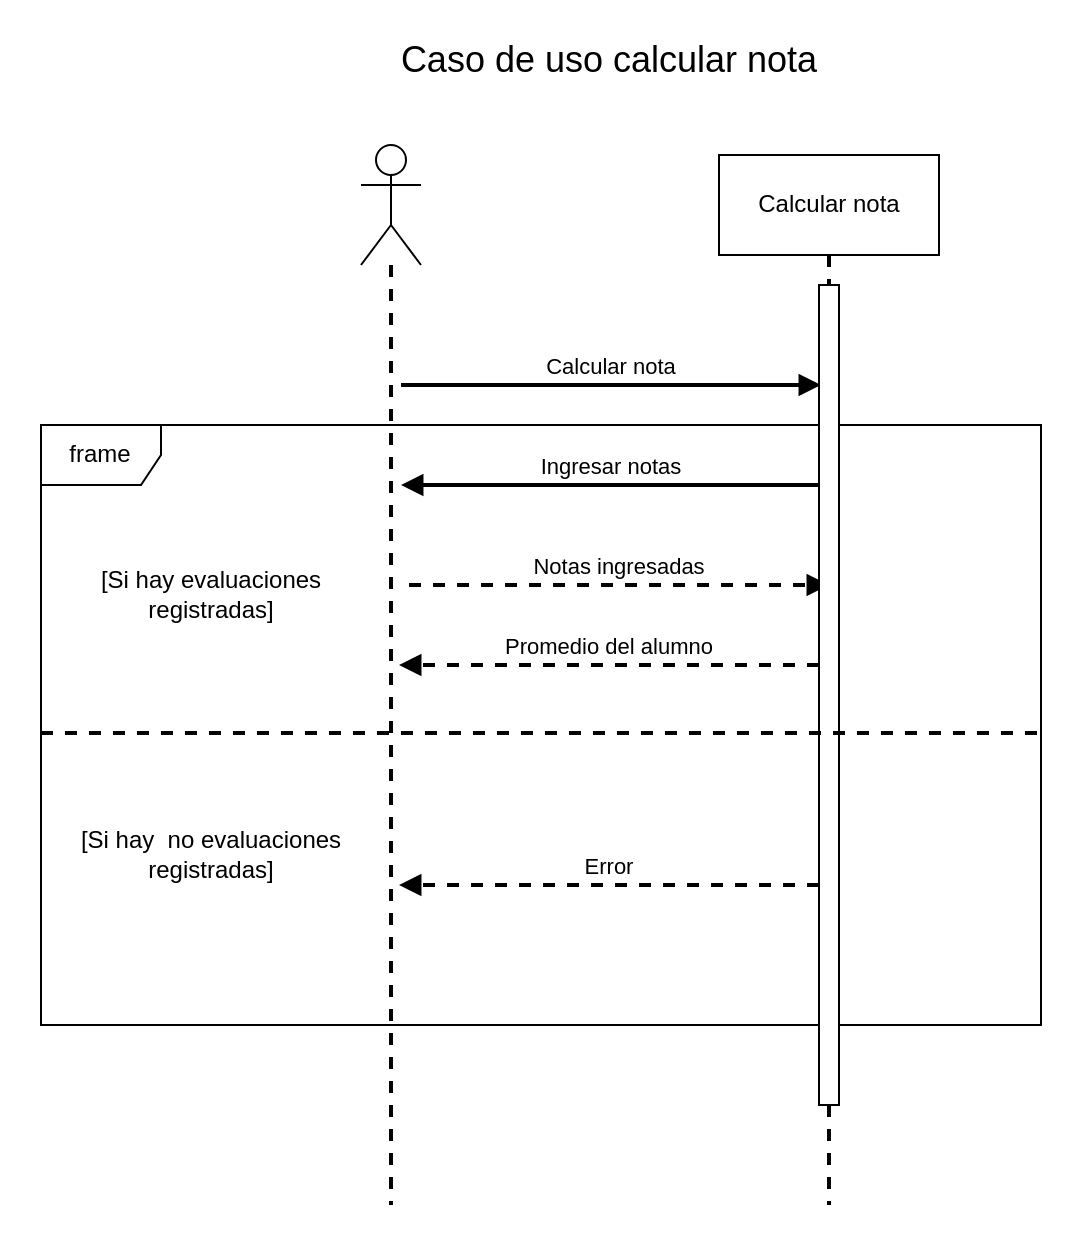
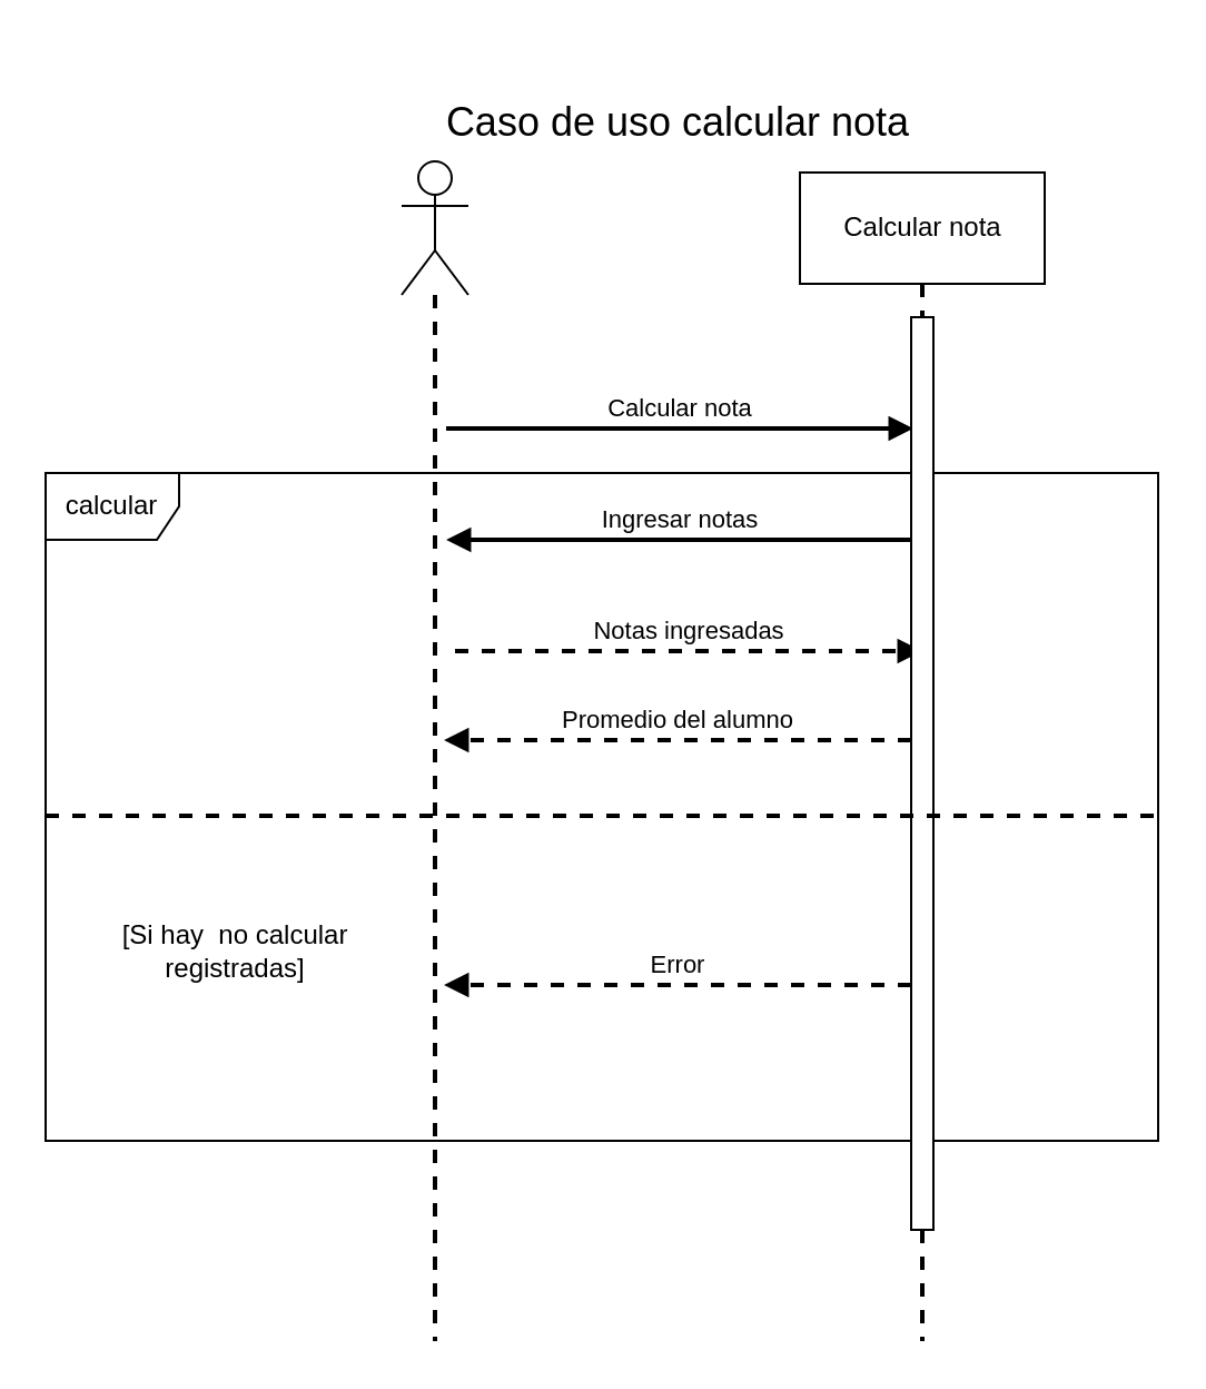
  <mxCell id="0" />
  <mxCell id="1" parent="0" />
- <mxCell id="2" value="frame" style="shape=umlFrame;whiteSpace=wrap;html=1;" parent="1" vertex="1"><mxGeometry x="20" y="212" width="500" height="300" as="geometry" /></mxCell>
+ <mxCell id="2" value="calcular" style="shape=umlFrame;whiteSpace=wrap;html=1;" parent="1" vertex="1"><mxGeometry x="20" y="212" width="500" height="300" as="geometry" /></mxCell>
  <mxCell id="3" style="edgeStyle=orthogonalEdgeStyle;rounded=0;orthogonalLoop=1;jettySize=auto;html=1;dashed=1;endArrow=none;endFill=0;strokeWidth=2;" parent="1" source="4" edge="1"><mxGeometry relative="1" as="geometry"><mxPoint x="195" y="602" as="targetPoint" /></mxGeometry></mxCell>
  <mxCell id="4" value="" style="shape=umlActor;verticalLabelPosition=bottom;labelBackgroundColor=#ffffff;verticalAlign=top;html=1;" parent="1" vertex="1"><mxGeometry x="180" y="72" width="30" height="60" as="geometry" /></mxCell>
  <mxCell id="5" style="edgeStyle=orthogonalEdgeStyle;rounded=0;orthogonalLoop=1;jettySize=auto;html=1;dashed=1;endArrow=none;endFill=0;strokeWidth=2;" parent="1" source="11" edge="1"><mxGeometry relative="1" as="geometry"><mxPoint x="414" y="602" as="targetPoint" /></mxGeometry></mxCell>
  <mxCell id="6" value="Calcular nota" style="html=1;" parent="1" vertex="1"><mxGeometry x="359" y="77" width="110" height="50" as="geometry" /></mxCell>
  <mxCell id="7" value="Calcular nota" style="html=1;verticalAlign=bottom;endArrow=block;strokeWidth=2;" parent="1" edge="1"><mxGeometry width="80" relative="1" as="geometry"><mxPoint x="200" y="192" as="sourcePoint" /><mxPoint x="410" y="192" as="targetPoint" /></mxGeometry></mxCell>
  <mxCell id="8" value="Ingresar notas" style="html=1;verticalAlign=bottom;endArrow=block;strokeWidth=2;" parent="1" edge="1"><mxGeometry width="80" relative="1" as="geometry"><mxPoint x="410" y="242" as="sourcePoint" /><mxPoint x="200" y="242" as="targetPoint" /></mxGeometry></mxCell>
  <mxCell id="9" value="Notas ingresadas" style="html=1;verticalAlign=bottom;endArrow=block;strokeWidth=2;dashed=1;" parent="1" edge="1"><mxGeometry width="80" relative="1" as="geometry"><mxPoint x="204" y="292" as="sourcePoint" /><mxPoint x="414" y="292" as="targetPoint" /></mxGeometry></mxCell>
  <mxCell id="10" value="Promedio del alumno" style="html=1;verticalAlign=bottom;endArrow=block;strokeWidth=2;dashed=1;" parent="1" edge="1"><mxGeometry width="80" relative="1" as="geometry"><mxPoint x="409" y="332" as="sourcePoint" /><mxPoint x="199" y="332" as="targetPoint" /></mxGeometry></mxCell>
  <mxCell id="11" value="" style="html=1;points=[];perimeter=orthogonalPerimeter;" parent="1" vertex="1"><mxGeometry x="409" y="142" width="10" height="410" as="geometry" /></mxCell>
  <mxCell id="12" style="edgeStyle=orthogonalEdgeStyle;rounded=0;orthogonalLoop=1;jettySize=auto;html=1;dashed=1;endArrow=none;endFill=0;strokeWidth=2;" parent="1" source="6" target="11" edge="1"><mxGeometry relative="1" as="geometry"><mxPoint x="414" y="412" as="targetPoint" /><mxPoint x="414" y="127" as="sourcePoint" /><Array as="points"><mxPoint x="414" y="142" /><mxPoint x="414" y="142" /></Array></mxGeometry></mxCell>
  <mxCell id="13" value="" style="line;strokeWidth=2;fillColor=none;align=left;verticalAlign=middle;spacingTop=-1;spacingLeft=3;spacingRight=3;rotatable=0;labelPosition=right;points=[];portConstraint=eastwest;dashed=1;" parent="1" vertex="1"><mxGeometry x="20" y="362" width="500" height="8" as="geometry" /></mxCell>
- <mxCell id="14" value="[Si hay evaluaciones &lt;br&gt;registradas]" style="text;html=1;align=center;verticalAlign=middle;resizable=0;points=[];autosize=1;" parent="1" vertex="1"><mxGeometry x="40" y="282" width="130" height="30" as="geometry" /></mxCell>
- <mxCell id="15" value="[Si hay&amp;nbsp; no evaluaciones &lt;br&gt;registradas]" style="text;html=1;align=center;verticalAlign=middle;resizable=0;points=[];autosize=1;" parent="1" vertex="1"><mxGeometry x="30" y="412" width="150" height="30" as="geometry" /></mxCell>
+ <mxCell id="15" value="[Si hay&amp;nbsp; no calcular &lt;br&gt;registradas]" style="text;html=1;align=center;verticalAlign=middle;resizable=0;points=[];autosize=1;" parent="1" vertex="1"><mxGeometry x="30" y="412" width="150" height="30" as="geometry" /></mxCell>
  <mxCell id="16" value="Error" style="html=1;verticalAlign=bottom;endArrow=block;strokeWidth=2;dashed=1;" parent="1" edge="1"><mxGeometry width="80" relative="1" as="geometry"><mxPoint x="409" y="442" as="sourcePoint" /><mxPoint x="199" y="442" as="targetPoint" /></mxGeometry></mxCell>
- <mxCell id="17" value="&lt;font style=&quot;font-size: 18px&quot;&gt;Caso de uso calcular nota&lt;/font&gt;" style="text;html=1;align=center;verticalAlign=middle;resizable=0;points=[];autosize=1;" vertex="1" parent="1"><mxGeometry x="194" y="20" width="220" height="20" as="geometry" /></mxCell>
+ <mxCell id="17" value="&lt;font style=&quot;font-size: 18px&quot;&gt;Caso de uso calcular nota&lt;/font&gt;" style="text;html=1;align=center;verticalAlign=middle;resizable=0;points=[];autosize=1;" vertex="1" parent="1"><mxGeometry x="194" y="45" width="220" height="20" as="geometry" /></mxCell>
